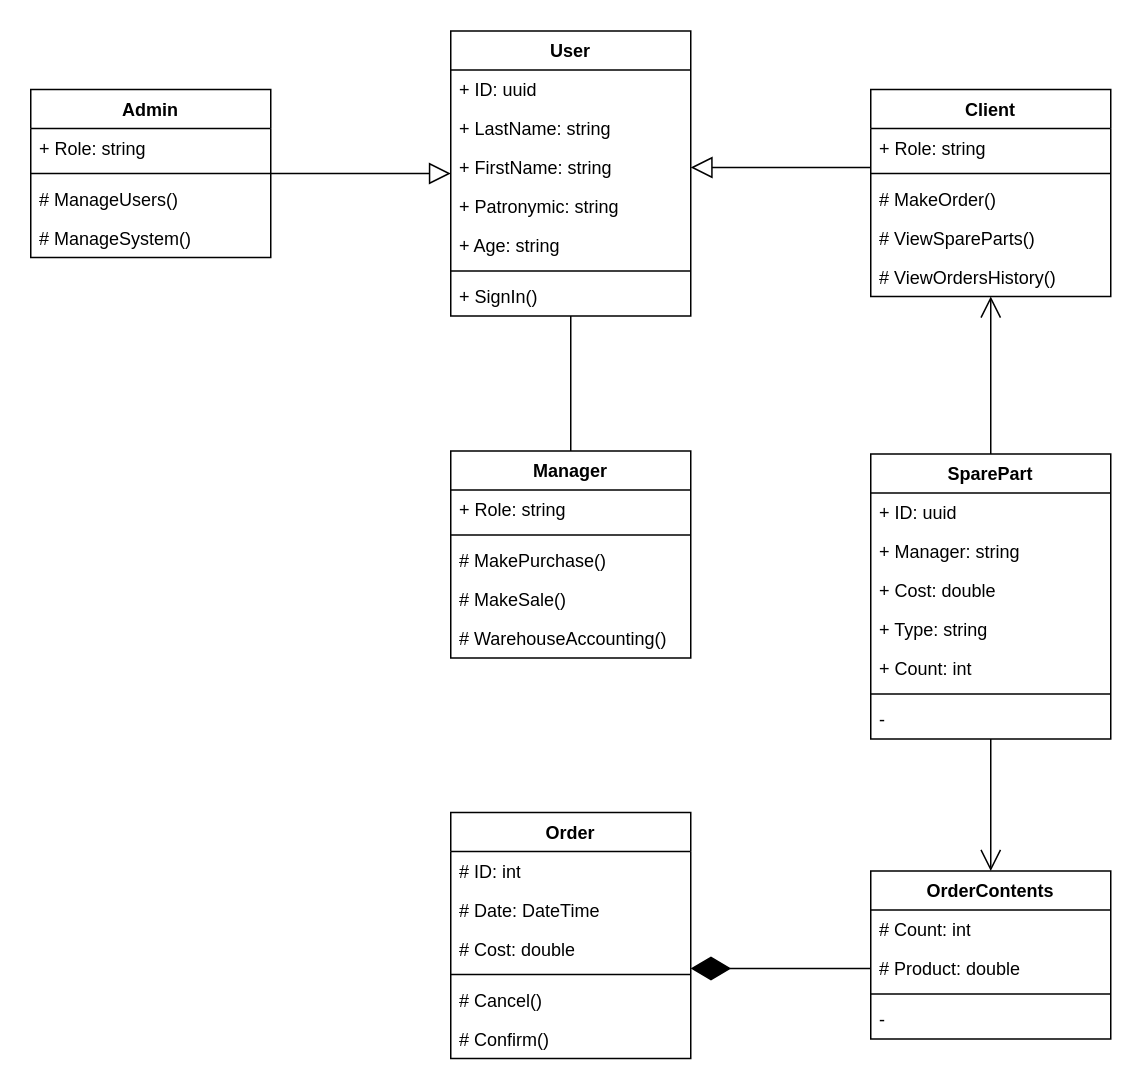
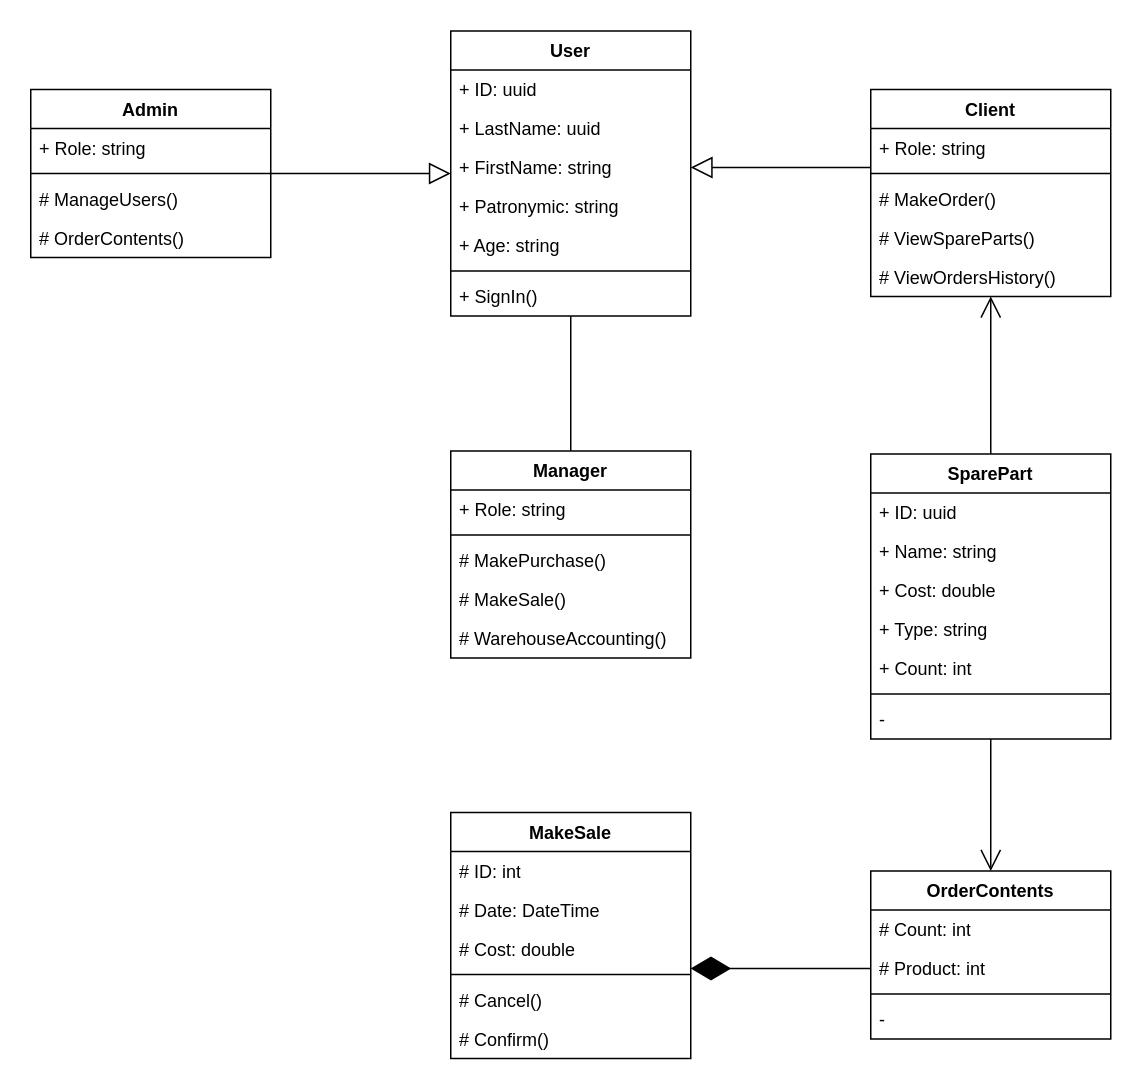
  <mxCell id="0" />
  <mxCell id="1" parent="0" />
  <mxCell id="2" value="User" style="swimlane;fontStyle=1;align=center;verticalAlign=top;childLayout=stackLayout;horizontal=1;startSize=26;horizontalStack=0;resizeParent=1;resizeParentMax=0;resizeLast=0;collapsible=1;marginBottom=0;whiteSpace=wrap;html=1;" parent="1" vertex="1"><mxGeometry x="300" y="20" width="160" height="190" as="geometry" /></mxCell>
  <mxCell id="3" value="+ ID: uuid" style="text;strokeColor=none;fillColor=none;align=left;verticalAlign=top;spacingLeft=4;spacingRight=4;overflow=hidden;rotatable=0;points=[[0,0.5],[1,0.5]];portConstraint=eastwest;whiteSpace=wrap;html=1;" parent="2" vertex="1"><mxGeometry y="26" width="160" height="26" as="geometry" /></mxCell>
- <mxCell id="4" value="+ LastName: string" style="text;strokeColor=none;fillColor=none;align=left;verticalAlign=top;spacingLeft=4;spacingRight=4;overflow=hidden;rotatable=0;points=[[0,0.5],[1,0.5]];portConstraint=eastwest;whiteSpace=wrap;html=1;" parent="2" vertex="1"><mxGeometry y="52" width="160" height="26" as="geometry" /></mxCell>
+ <mxCell id="4" value="+ LastName: uuid" style="text;strokeColor=none;fillColor=none;align=left;verticalAlign=top;spacingLeft=4;spacingRight=4;overflow=hidden;rotatable=0;points=[[0,0.5],[1,0.5]];portConstraint=eastwest;whiteSpace=wrap;html=1;" parent="2" vertex="1"><mxGeometry y="52" width="160" height="26" as="geometry" /></mxCell>
  <mxCell id="5" value="+ FirstName: string" style="text;strokeColor=none;fillColor=none;align=left;verticalAlign=top;spacingLeft=4;spacingRight=4;overflow=hidden;rotatable=0;points=[[0,0.5],[1,0.5]];portConstraint=eastwest;whiteSpace=wrap;html=1;" parent="2" vertex="1"><mxGeometry y="78" width="160" height="26" as="geometry" /></mxCell>
  <mxCell id="6" value="+ Patronymic: string" style="text;strokeColor=none;fillColor=none;align=left;verticalAlign=top;spacingLeft=4;spacingRight=4;overflow=hidden;rotatable=0;points=[[0,0.5],[1,0.5]];portConstraint=eastwest;whiteSpace=wrap;html=1;" parent="2" vertex="1"><mxGeometry y="104" width="160" height="26" as="geometry" /></mxCell>
  <mxCell id="7" value="+ Age: string" style="text;strokeColor=none;fillColor=none;align=left;verticalAlign=top;spacingLeft=4;spacingRight=4;overflow=hidden;rotatable=0;points=[[0,0.5],[1,0.5]];portConstraint=eastwest;whiteSpace=wrap;html=1;" parent="2" vertex="1"><mxGeometry y="130" width="160" height="26" as="geometry" /></mxCell>
  <mxCell id="8" value="" style="line;strokeWidth=1;fillColor=none;align=left;verticalAlign=middle;spacingTop=-1;spacingLeft=3;spacingRight=3;rotatable=0;labelPosition=right;points=[];portConstraint=eastwest;strokeColor=inherit;" parent="2" vertex="1"><mxGeometry y="156" width="160" height="8" as="geometry" /></mxCell>
  <mxCell id="9" value="+ SignIn()" style="text;strokeColor=none;fillColor=none;align=left;verticalAlign=top;spacingLeft=4;spacingRight=4;overflow=hidden;rotatable=0;points=[[0,0.5],[1,0.5]];portConstraint=eastwest;whiteSpace=wrap;html=1;" parent="2" vertex="1"><mxGeometry y="164" width="160" height="26" as="geometry" /></mxCell>
  <mxCell id="10" value="Admin" style="swimlane;fontStyle=1;align=center;verticalAlign=top;childLayout=stackLayout;horizontal=1;startSize=26;horizontalStack=0;resizeParent=1;resizeParentMax=0;resizeLast=0;collapsible=1;marginBottom=0;whiteSpace=wrap;html=1;" parent="1" vertex="1"><mxGeometry x="20" y="59" width="160" height="112" as="geometry" /></mxCell>
  <mxCell id="11" value="+ Role: string" style="text;strokeColor=none;fillColor=none;align=left;verticalAlign=top;spacingLeft=4;spacingRight=4;overflow=hidden;rotatable=0;points=[[0,0.5],[1,0.5]];portConstraint=eastwest;whiteSpace=wrap;html=1;" parent="10" vertex="1"><mxGeometry y="26" width="160" height="26" as="geometry" /></mxCell>
  <mxCell id="12" value="" style="line;strokeWidth=1;fillColor=none;align=left;verticalAlign=middle;spacingTop=-1;spacingLeft=3;spacingRight=3;rotatable=0;labelPosition=right;points=[];portConstraint=eastwest;strokeColor=inherit;" parent="10" vertex="1"><mxGeometry y="52" width="160" height="8" as="geometry" /></mxCell>
  <mxCell id="13" value="# ManageUsers()" style="text;strokeColor=none;fillColor=none;align=left;verticalAlign=top;spacingLeft=4;spacingRight=4;overflow=hidden;rotatable=0;points=[[0,0.5],[1,0.5]];portConstraint=eastwest;whiteSpace=wrap;html=1;" parent="10" vertex="1"><mxGeometry y="60" width="160" height="26" as="geometry" /></mxCell>
- <mxCell id="14" value="# ManageSystem()" style="text;strokeColor=none;fillColor=none;align=left;verticalAlign=top;spacingLeft=4;spacingRight=4;overflow=hidden;rotatable=0;points=[[0,0.5],[1,0.5]];portConstraint=eastwest;whiteSpace=wrap;html=1;" parent="10" vertex="1"><mxGeometry y="86" width="160" height="26" as="geometry" /></mxCell>
+ <mxCell id="14" value="# OrderContents()" style="text;strokeColor=none;fillColor=none;align=left;verticalAlign=top;spacingLeft=4;spacingRight=4;overflow=hidden;rotatable=0;points=[[0,0.5],[1,0.5]];portConstraint=eastwest;whiteSpace=wrap;html=1;" parent="10" vertex="1"><mxGeometry y="86" width="160" height="26" as="geometry" /></mxCell>
  <mxCell id="15" value="Client" style="swimlane;fontStyle=1;align=center;verticalAlign=top;childLayout=stackLayout;horizontal=1;startSize=26;horizontalStack=0;resizeParent=1;resizeParentMax=0;resizeLast=0;collapsible=1;marginBottom=0;whiteSpace=wrap;html=1;" parent="1" vertex="1"><mxGeometry x="580" y="59" width="160" height="138" as="geometry" /></mxCell>
  <mxCell id="16" value="+ Role: string" style="text;strokeColor=none;fillColor=none;align=left;verticalAlign=top;spacingLeft=4;spacingRight=4;overflow=hidden;rotatable=0;points=[[0,0.5],[1,0.5]];portConstraint=eastwest;whiteSpace=wrap;html=1;" parent="15" vertex="1"><mxGeometry y="26" width="160" height="26" as="geometry" /></mxCell>
  <mxCell id="17" value="" style="line;strokeWidth=1;fillColor=none;align=left;verticalAlign=middle;spacingTop=-1;spacingLeft=3;spacingRight=3;rotatable=0;labelPosition=right;points=[];portConstraint=eastwest;strokeColor=inherit;" parent="15" vertex="1"><mxGeometry y="52" width="160" height="8" as="geometry" /></mxCell>
  <mxCell id="18" value="# MakeOrder()" style="text;strokeColor=none;fillColor=none;align=left;verticalAlign=top;spacingLeft=4;spacingRight=4;overflow=hidden;rotatable=0;points=[[0,0.5],[1,0.5]];portConstraint=eastwest;whiteSpace=wrap;html=1;" parent="15" vertex="1"><mxGeometry y="60" width="160" height="26" as="geometry" /></mxCell>
  <mxCell id="19" value="# ViewSpareParts()" style="text;strokeColor=none;fillColor=none;align=left;verticalAlign=top;spacingLeft=4;spacingRight=4;overflow=hidden;rotatable=0;points=[[0,0.5],[1,0.5]];portConstraint=eastwest;whiteSpace=wrap;html=1;" vertex="1" parent="15"><mxGeometry y="86" width="160" height="26" as="geometry" /></mxCell>
  <mxCell id="20" value="# ViewOrdersHistory()" style="text;strokeColor=none;fillColor=none;align=left;verticalAlign=top;spacingLeft=4;spacingRight=4;overflow=hidden;rotatable=0;points=[[0,0.5],[1,0.5]];portConstraint=eastwest;whiteSpace=wrap;html=1;" vertex="1" parent="15"><mxGeometry y="112" width="160" height="26" as="geometry" /></mxCell>
  <mxCell id="21" value="" style="endArrow=block;endFill=0;endSize=12;html=1;rounded=1;exitX=1;exitY=0.5;exitDx=0;exitDy=0;edgeStyle=orthogonalEdgeStyle;curved=0;" parent="1" source="10" target="2" edge="1"><mxGeometry width="160" relative="1" as="geometry"><mxPoint x="110" y="400" as="sourcePoint" /><mxPoint x="110" y="340" as="targetPoint" /></mxGeometry></mxCell>
  <mxCell id="22" value="" style="endArrow=block;endFill=0;endSize=12;html=1;rounded=0;entryX=1;entryY=0.5;entryDx=0;entryDy=0;" parent="1" target="5" edge="1"><mxGeometry width="160" relative="1" as="geometry"><mxPoint x="580" y="111" as="sourcePoint" /><mxPoint x="449" y="352" as="targetPoint" /></mxGeometry></mxCell>
- <mxCell id="23" value="Order" style="swimlane;fontStyle=1;align=center;verticalAlign=top;childLayout=stackLayout;horizontal=1;startSize=26;horizontalStack=0;resizeParent=1;resizeParentMax=0;resizeLast=0;collapsible=1;marginBottom=0;whiteSpace=wrap;html=1;" parent="1" vertex="1"><mxGeometry x="300" y="541" width="160" height="164" as="geometry" /></mxCell>
+ <mxCell id="23" value="MakeSale" style="swimlane;fontStyle=1;align=center;verticalAlign=top;childLayout=stackLayout;horizontal=1;startSize=26;horizontalStack=0;resizeParent=1;resizeParentMax=0;resizeLast=0;collapsible=1;marginBottom=0;whiteSpace=wrap;html=1;" parent="1" vertex="1"><mxGeometry x="300" y="541" width="160" height="164" as="geometry" /></mxCell>
  <mxCell id="24" value="# ID: int" style="text;strokeColor=none;fillColor=none;align=left;verticalAlign=top;spacingLeft=4;spacingRight=4;overflow=hidden;rotatable=0;points=[[0,0.5],[1,0.5]];portConstraint=eastwest;whiteSpace=wrap;html=1;" parent="23" vertex="1"><mxGeometry y="26" width="160" height="26" as="geometry" /></mxCell>
  <mxCell id="25" value="# Date: DateTime" style="text;strokeColor=none;fillColor=none;align=left;verticalAlign=top;spacingLeft=4;spacingRight=4;overflow=hidden;rotatable=0;points=[[0,0.5],[1,0.5]];portConstraint=eastwest;whiteSpace=wrap;html=1;" parent="23" vertex="1"><mxGeometry y="52" width="160" height="26" as="geometry" /></mxCell>
  <mxCell id="26" value="# Cost: double" style="text;strokeColor=none;fillColor=none;align=left;verticalAlign=top;spacingLeft=4;spacingRight=4;overflow=hidden;rotatable=0;points=[[0,0.5],[1,0.5]];portConstraint=eastwest;whiteSpace=wrap;html=1;" parent="23" vertex="1"><mxGeometry y="78" width="160" height="26" as="geometry" /></mxCell>
  <mxCell id="27" value="" style="line;strokeWidth=1;fillColor=none;align=left;verticalAlign=middle;spacingTop=-1;spacingLeft=3;spacingRight=3;rotatable=0;labelPosition=right;points=[];portConstraint=eastwest;strokeColor=inherit;" parent="23" vertex="1"><mxGeometry y="104" width="160" height="8" as="geometry" /></mxCell>
  <mxCell id="28" value="# Cancel()" style="text;strokeColor=none;fillColor=none;align=left;verticalAlign=top;spacingLeft=4;spacingRight=4;overflow=hidden;rotatable=0;points=[[0,0.5],[1,0.5]];portConstraint=eastwest;whiteSpace=wrap;html=1;" parent="23" vertex="1"><mxGeometry y="112" width="160" height="26" as="geometry" /></mxCell>
  <mxCell id="29" value="# Confirm()" style="text;strokeColor=none;fillColor=none;align=left;verticalAlign=top;spacingLeft=4;spacingRight=4;overflow=hidden;rotatable=0;points=[[0,0.5],[1,0.5]];portConstraint=eastwest;whiteSpace=wrap;html=1;" parent="23" vertex="1"><mxGeometry y="138" width="160" height="26" as="geometry" /></mxCell>
  <mxCell id="30" value="OrderContents" style="swimlane;fontStyle=1;align=center;verticalAlign=top;childLayout=stackLayout;horizontal=1;startSize=26;horizontalStack=0;resizeParent=1;resizeParentMax=0;resizeLast=0;collapsible=1;marginBottom=0;whiteSpace=wrap;html=1;" parent="1" vertex="1"><mxGeometry x="580" y="580" width="160" height="112" as="geometry" /></mxCell>
  <mxCell id="31" value="# Count: int" style="text;strokeColor=none;fillColor=none;align=left;verticalAlign=top;spacingLeft=4;spacingRight=4;overflow=hidden;rotatable=0;points=[[0,0.5],[1,0.5]];portConstraint=eastwest;whiteSpace=wrap;html=1;" parent="30" vertex="1"><mxGeometry y="26" width="160" height="26" as="geometry" /></mxCell>
- <mxCell id="32" value="# Product: double" style="text;strokeColor=none;fillColor=none;align=left;verticalAlign=top;spacingLeft=4;spacingRight=4;overflow=hidden;rotatable=0;points=[[0,0.5],[1,0.5]];portConstraint=eastwest;whiteSpace=wrap;html=1;" parent="30" vertex="1"><mxGeometry y="52" width="160" height="26" as="geometry" /></mxCell>
+ <mxCell id="32" value="# Product: int" style="text;strokeColor=none;fillColor=none;align=left;verticalAlign=top;spacingLeft=4;spacingRight=4;overflow=hidden;rotatable=0;points=[[0,0.5],[1,0.5]];portConstraint=eastwest;whiteSpace=wrap;html=1;" parent="30" vertex="1"><mxGeometry y="52" width="160" height="26" as="geometry" /></mxCell>
  <mxCell id="33" value="" style="line;strokeWidth=1;fillColor=none;align=left;verticalAlign=middle;spacingTop=-1;spacingLeft=3;spacingRight=3;rotatable=0;labelPosition=right;points=[];portConstraint=eastwest;strokeColor=inherit;" parent="30" vertex="1"><mxGeometry y="78" width="160" height="8" as="geometry" /></mxCell>
  <mxCell id="34" value="-" style="text;strokeColor=none;fillColor=none;align=left;verticalAlign=top;spacingLeft=4;spacingRight=4;overflow=hidden;rotatable=0;points=[[0,0.5],[1,0.5]];portConstraint=eastwest;whiteSpace=wrap;html=1;" parent="30" vertex="1"><mxGeometry y="86" width="160" height="26" as="geometry" /></mxCell>
  <mxCell id="35" value="SparePart" style="swimlane;fontStyle=1;align=center;verticalAlign=top;childLayout=stackLayout;horizontal=1;startSize=26;horizontalStack=0;resizeParent=1;resizeParentMax=0;resizeLast=0;collapsible=1;marginBottom=0;whiteSpace=wrap;html=1;" parent="1" vertex="1"><mxGeometry x="580" y="302" width="160" height="190" as="geometry" /></mxCell>
  <mxCell id="36" value="+ ID: uuid" style="text;strokeColor=none;fillColor=none;align=left;verticalAlign=top;spacingLeft=4;spacingRight=4;overflow=hidden;rotatable=0;points=[[0,0.5],[1,0.5]];portConstraint=eastwest;whiteSpace=wrap;html=1;" parent="35" vertex="1"><mxGeometry y="26" width="160" height="26" as="geometry" /></mxCell>
- <mxCell id="37" value="+ Manager: string" style="text;strokeColor=none;fillColor=none;align=left;verticalAlign=top;spacingLeft=4;spacingRight=4;overflow=hidden;rotatable=0;points=[[0,0.5],[1,0.5]];portConstraint=eastwest;whiteSpace=wrap;html=1;" parent="35" vertex="1"><mxGeometry y="52" width="160" height="26" as="geometry" /></mxCell>
+ <mxCell id="37" value="+ Name: string" style="text;strokeColor=none;fillColor=none;align=left;verticalAlign=top;spacingLeft=4;spacingRight=4;overflow=hidden;rotatable=0;points=[[0,0.5],[1,0.5]];portConstraint=eastwest;whiteSpace=wrap;html=1;" parent="35" vertex="1"><mxGeometry y="52" width="160" height="26" as="geometry" /></mxCell>
  <mxCell id="38" value="+ Cost: double" style="text;strokeColor=none;fillColor=none;align=left;verticalAlign=top;spacingLeft=4;spacingRight=4;overflow=hidden;rotatable=0;points=[[0,0.5],[1,0.5]];portConstraint=eastwest;whiteSpace=wrap;html=1;" parent="35" vertex="1"><mxGeometry y="78" width="160" height="26" as="geometry" /></mxCell>
  <mxCell id="39" value="+ Type: string" style="text;strokeColor=none;fillColor=none;align=left;verticalAlign=top;spacingLeft=4;spacingRight=4;overflow=hidden;rotatable=0;points=[[0,0.5],[1,0.5]];portConstraint=eastwest;whiteSpace=wrap;html=1;" parent="35" vertex="1"><mxGeometry y="104" width="160" height="26" as="geometry" /></mxCell>
  <mxCell id="40" value="+ Count: int" style="text;strokeColor=none;fillColor=none;align=left;verticalAlign=top;spacingLeft=4;spacingRight=4;overflow=hidden;rotatable=0;points=[[0,0.5],[1,0.5]];portConstraint=eastwest;whiteSpace=wrap;html=1;" parent="35" vertex="1"><mxGeometry y="130" width="160" height="26" as="geometry" /></mxCell>
  <mxCell id="41" value="" style="line;strokeWidth=1;fillColor=none;align=left;verticalAlign=middle;spacingTop=-1;spacingLeft=3;spacingRight=3;rotatable=0;labelPosition=right;points=[];portConstraint=eastwest;strokeColor=inherit;" parent="35" vertex="1"><mxGeometry y="156" width="160" height="8" as="geometry" /></mxCell>
  <mxCell id="42" value="-" style="text;strokeColor=none;fillColor=none;align=left;verticalAlign=top;spacingLeft=4;spacingRight=4;overflow=hidden;rotatable=0;points=[[0,0.5],[1,0.5]];portConstraint=eastwest;whiteSpace=wrap;html=1;" parent="35" vertex="1"><mxGeometry y="164" width="160" height="26" as="geometry" /></mxCell>
  <mxCell id="43" value="" style="endArrow=open;endSize=12;dashed=0;html=1;rounded=1;edgeStyle=orthogonalEdgeStyle;curved=0;" parent="1" source="35" target="30" edge="1"><mxGeometry width="160" relative="1" as="geometry"><mxPoint x="350" y="870" as="sourcePoint" /><mxPoint x="510" y="870" as="targetPoint" /><Array as="points"><mxPoint x="660" y="550" /><mxPoint x="660" y="550" /></Array></mxGeometry></mxCell>
  <mxCell id="44" value="" style="endArrow=open;endSize=12;dashed=0;html=1;rounded=1;edgeStyle=orthogonalEdgeStyle;" parent="1" source="35" target="15" edge="1"><mxGeometry width="160" relative="1" as="geometry"><mxPoint x="-110" y="842" as="sourcePoint" /><mxPoint x="100" y="815" as="targetPoint" /></mxGeometry></mxCell>
  <mxCell id="45" value="" style="endArrow=diamondThin;endFill=1;endSize=24;html=1;rounded=1;edgeStyle=orthogonalEdgeStyle;exitX=0;exitY=0.5;exitDx=0;exitDy=0;" parent="1" source="32" target="23" edge="1"><mxGeometry width="160" relative="1" as="geometry"><mxPoint x="340" y="710" as="sourcePoint" /><mxPoint x="500" y="710" as="targetPoint" /><Array as="points"><mxPoint x="520" y="645" /><mxPoint x="520" y="645" /></Array></mxGeometry></mxCell>
  <mxCell id="46" value="Manager" style="swimlane;fontStyle=1;align=center;verticalAlign=top;childLayout=stackLayout;horizontal=1;startSize=26;horizontalStack=0;resizeParent=1;resizeParentMax=0;resizeLast=0;collapsible=1;marginBottom=0;whiteSpace=wrap;html=1;" vertex="1" parent="1"><mxGeometry x="300" y="300" width="160" height="138" as="geometry" /></mxCell>
  <mxCell id="47" value="+ Role: string" style="text;strokeColor=none;fillColor=none;align=left;verticalAlign=top;spacingLeft=4;spacingRight=4;overflow=hidden;rotatable=0;points=[[0,0.5],[1,0.5]];portConstraint=eastwest;whiteSpace=wrap;html=1;" vertex="1" parent="46"><mxGeometry y="26" width="160" height="26" as="geometry" /></mxCell>
  <mxCell id="48" value="" style="line;strokeWidth=1;fillColor=none;align=left;verticalAlign=middle;spacingTop=-1;spacingLeft=3;spacingRight=3;rotatable=0;labelPosition=right;points=[];portConstraint=eastwest;strokeColor=inherit;" vertex="1" parent="46"><mxGeometry y="52" width="160" height="8" as="geometry" /></mxCell>
  <mxCell id="49" value="&lt;span style=&quot;white-space-collapse: preserve;&quot; data-src-align=&quot;0:8&quot; class=&quot;EzKURWReUAB5oZgtQNkl&quot;&gt;# MakeP&lt;/span&gt;&lt;span style=&quot;white-space-collapse: preserve;&quot; data-src-align=&quot;9:7&quot; class=&quot;EzKURWReUAB5oZgtQNkl&quot;&gt;urchase&lt;/span&gt;()" style="text;strokeColor=none;fillColor=none;align=left;verticalAlign=top;spacingLeft=4;spacingRight=4;overflow=hidden;rotatable=0;points=[[0,0.5],[1,0.5]];portConstraint=eastwest;whiteSpace=wrap;html=1;" vertex="1" parent="46"><mxGeometry y="60" width="160" height="26" as="geometry" /></mxCell>
  <mxCell id="50" value="# MakeSale()" style="text;strokeColor=none;fillColor=none;align=left;verticalAlign=top;spacingLeft=4;spacingRight=4;overflow=hidden;rotatable=0;points=[[0,0.5],[1,0.5]];portConstraint=eastwest;whiteSpace=wrap;html=1;" vertex="1" parent="46"><mxGeometry y="86" width="160" height="26" as="geometry" /></mxCell>
  <mxCell id="51" value="&lt;span style=&quot;white-space-collapse: preserve;&quot; data-src-align=&quot;0:5&quot; class=&quot;EzKURWReUAB5oZgtQNkl&quot;&gt;# WarehouseAccounting&lt;/span&gt;()" style="text;strokeColor=none;fillColor=none;align=left;verticalAlign=top;spacingLeft=4;spacingRight=4;overflow=hidden;rotatable=0;points=[[0,0.5],[1,0.5]];portConstraint=eastwest;whiteSpace=wrap;html=1;" vertex="1" parent="46"><mxGeometry y="112" width="160" height="26" as="geometry" /></mxCell>
  <mxCell id="52" value="" style="endArrow=none;endFill=0;endSize=12;html=1;rounded=0;" edge="1" parent="1" source="46" target="2"><mxGeometry width="160" relative="1" as="geometry"><mxPoint x="550" y="300" as="sourcePoint" /><mxPoint x="430" y="300" as="targetPoint" /></mxGeometry></mxCell>
